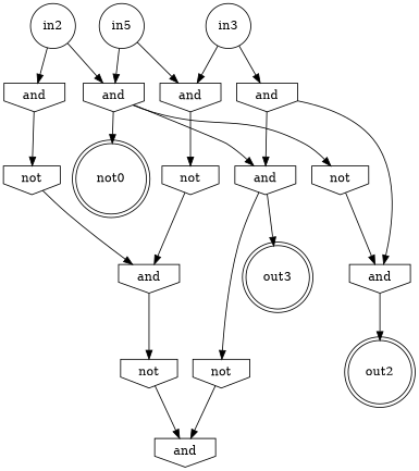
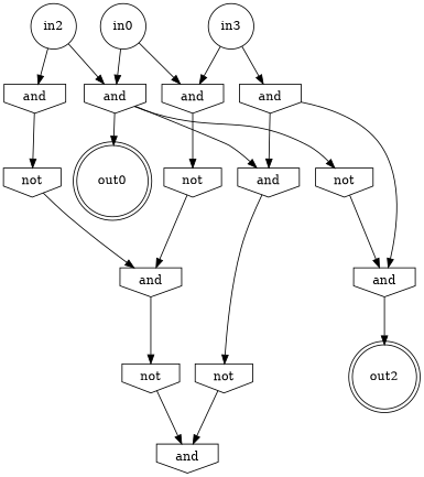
  strict digraph {
    node [shape=invhouse]
    n1 [label=in3 shape=circle]
    n2 [label=and]
    n3 [label=and]
    n4 [label=not]
    n5 [label=and]
    n6 [label=and]
    n7 [label=and]
    n8 [label=out2 shape=doublecircle]
    n9 [label=not]
-   n10 [label=out3 shape=doublecircle]
    n11 [label=in2 shape=circle]
    n12 [label=and]
    n13 [label=and]
    n14 [label=not]
    n15 [label=not]
-   n16 [label=not0 shape=doublecircle]
-   n17 [label=in5 shape=circle]
+   n16 [label=out0 shape=doublecircle]
+   n17 [label=in0 shape=circle]
    n18 [label=not]
    n19 [label=and]
    n1 -> n2
    n1 -> n3
    n2 -> n4
    n3 -> n5
    n3 -> n6
    n4 -> n7
    n5 -> n8
    n6 -> n9
-   n6 -> n10
    n7 -> n18
    n9 -> n19
    n11 -> n12
    n11 -> n13
    n12 -> n14
    n13 -> n6
    n13 -> n15
    n13 -> n16
    n14 -> n7
    n15 -> n5
    n17 -> n2
    n17 -> n13
    n18 -> n19
  }
